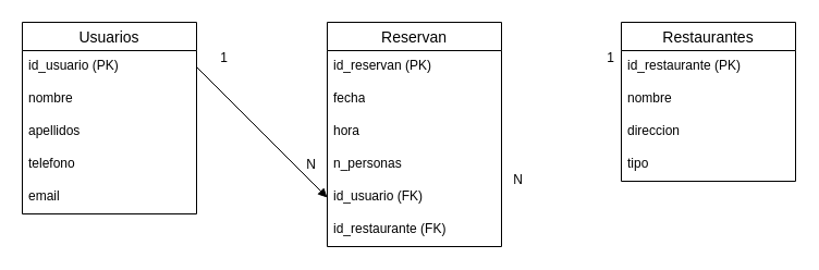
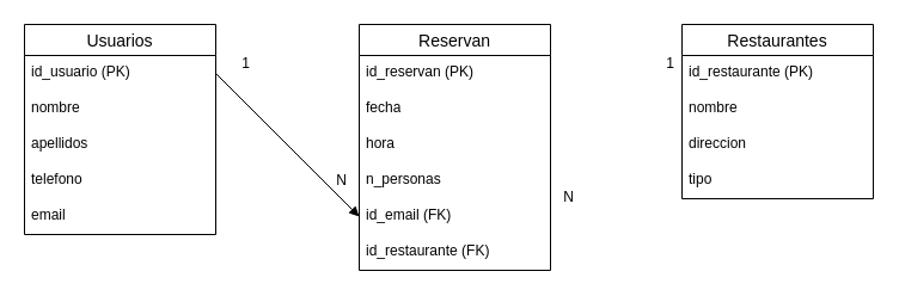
  <mxCell id="0" />
  <mxCell id="1" parent="0" />
  <mxCell id="2" value="Usuarios" style="swimlane;fontStyle=0;childLayout=stackLayout;horizontal=1;startSize=26;horizontalStack=0;resizeParent=1;resizeParentMax=0;resizeLast=0;collapsible=1;marginBottom=0;align=center;fontSize=14;" parent="1" vertex="1"><mxGeometry x="20" y="20" width="160" height="176" as="geometry" /></mxCell>
  <mxCell id="3" value="id_usuario (PK)" style="text;strokeColor=none;fillColor=none;spacingLeft=4;spacingRight=4;overflow=hidden;rotatable=0;points=[[0,0.5],[1,0.5]];portConstraint=eastwest;fontSize=12;whiteSpace=wrap;html=1;" parent="2" vertex="1"><mxGeometry y="26" width="160" height="30" as="geometry" /></mxCell>
  <mxCell id="4" value="nombre" style="text;strokeColor=none;fillColor=none;spacingLeft=4;spacingRight=4;overflow=hidden;rotatable=0;points=[[0,0.5],[1,0.5]];portConstraint=eastwest;fontSize=12;whiteSpace=wrap;html=1;" parent="2" vertex="1"><mxGeometry y="56" width="160" height="30" as="geometry" /></mxCell>
  <mxCell id="5" value="apellidos" style="text;strokeColor=none;fillColor=none;spacingLeft=4;spacingRight=4;overflow=hidden;rotatable=0;points=[[0,0.5],[1,0.5]];portConstraint=eastwest;fontSize=12;whiteSpace=wrap;html=1;" parent="2" vertex="1"><mxGeometry y="86" width="160" height="30" as="geometry" /></mxCell>
  <mxCell id="6" value="telefono" style="text;strokeColor=none;fillColor=none;spacingLeft=4;spacingRight=4;overflow=hidden;rotatable=0;points=[[0,0.5],[1,0.5]];portConstraint=eastwest;fontSize=12;whiteSpace=wrap;html=1;" parent="2" vertex="1"><mxGeometry y="116" width="160" height="30" as="geometry" /></mxCell>
  <mxCell id="7" value="email" style="text;strokeColor=none;fillColor=none;spacingLeft=4;spacingRight=4;overflow=hidden;rotatable=0;points=[[0,0.5],[1,0.5]];portConstraint=eastwest;fontSize=12;whiteSpace=wrap;html=1;" parent="2" vertex="1"><mxGeometry y="146" width="160" height="30" as="geometry" /></mxCell>
  <mxCell id="8" value="Reservan" style="swimlane;fontStyle=0;childLayout=stackLayout;horizontal=1;startSize=26;horizontalStack=0;resizeParent=1;resizeParentMax=0;resizeLast=0;collapsible=1;marginBottom=0;align=center;fontSize=14;" parent="1" vertex="1"><mxGeometry x="300" y="20" width="160" height="206" as="geometry" /></mxCell>
  <mxCell id="9" value="id_reservan (PK)" style="text;strokeColor=none;fillColor=none;spacingLeft=4;spacingRight=4;overflow=hidden;rotatable=0;points=[[0,0.5],[1,0.5]];portConstraint=eastwest;fontSize=12;whiteSpace=wrap;html=1;" parent="8" vertex="1"><mxGeometry y="26" width="160" height="30" as="geometry" /></mxCell>
  <mxCell id="10" value="fecha" style="text;strokeColor=none;fillColor=none;spacingLeft=4;spacingRight=4;overflow=hidden;rotatable=0;points=[[0,0.5],[1,0.5]];portConstraint=eastwest;fontSize=12;whiteSpace=wrap;html=1;" parent="8" vertex="1"><mxGeometry y="56" width="160" height="30" as="geometry" /></mxCell>
  <mxCell id="11" value="hora" style="text;strokeColor=none;fillColor=none;spacingLeft=4;spacingRight=4;overflow=hidden;rotatable=0;points=[[0,0.5],[1,0.5]];portConstraint=eastwest;fontSize=12;whiteSpace=wrap;html=1;" parent="8" vertex="1"><mxGeometry y="86" width="160" height="30" as="geometry" /></mxCell>
  <mxCell id="12" value="n_personas" style="text;strokeColor=none;fillColor=none;spacingLeft=4;spacingRight=4;overflow=hidden;rotatable=0;points=[[0,0.5],[1,0.5]];portConstraint=eastwest;fontSize=12;whiteSpace=wrap;html=1;" parent="8" vertex="1"><mxGeometry y="116" width="160" height="30" as="geometry" /></mxCell>
- <mxCell id="13" value="id_usuario (FK)" style="text;strokeColor=none;fillColor=none;spacingLeft=4;spacingRight=4;overflow=hidden;rotatable=0;points=[[0,0.5],[1,0.5]];portConstraint=eastwest;fontSize=12;whiteSpace=wrap;html=1;" parent="8" vertex="1"><mxGeometry y="146" width="160" height="30" as="geometry" /></mxCell>
+ <mxCell id="13" value="id_email (FK)" style="text;strokeColor=none;fillColor=none;spacingLeft=4;spacingRight=4;overflow=hidden;rotatable=0;points=[[0,0.5],[1,0.5]];portConstraint=eastwest;fontSize=12;whiteSpace=wrap;html=1;" parent="8" vertex="1"><mxGeometry y="146" width="160" height="30" as="geometry" /></mxCell>
  <mxCell id="14" value="id_restaurante (FK)" style="text;strokeColor=none;fillColor=none;spacingLeft=4;spacingRight=4;overflow=hidden;rotatable=0;points=[[0,0.5],[1,0.5]];portConstraint=eastwest;fontSize=12;whiteSpace=wrap;html=1;" parent="8" vertex="1"><mxGeometry y="176" width="160" height="30" as="geometry" /></mxCell>
  <mxCell id="15" value="Restaurantes" style="swimlane;fontStyle=0;childLayout=stackLayout;horizontal=1;startSize=26;horizontalStack=0;resizeParent=1;resizeParentMax=0;resizeLast=0;collapsible=1;marginBottom=0;align=center;fontSize=14;" parent="1" vertex="1"><mxGeometry x="570" y="20" width="160" height="146" as="geometry" /></mxCell>
  <mxCell id="16" value="id_restaurante (PK)" style="text;strokeColor=none;fillColor=none;spacingLeft=4;spacingRight=4;overflow=hidden;rotatable=0;points=[[0,0.5],[1,0.5]];portConstraint=eastwest;fontSize=12;whiteSpace=wrap;html=1;" parent="15" vertex="1"><mxGeometry y="26" width="160" height="30" as="geometry" /></mxCell>
  <mxCell id="17" value="nombre" style="text;strokeColor=none;fillColor=none;spacingLeft=4;spacingRight=4;overflow=hidden;rotatable=0;points=[[0,0.5],[1,0.5]];portConstraint=eastwest;fontSize=12;whiteSpace=wrap;html=1;" parent="15" vertex="1"><mxGeometry y="56" width="160" height="30" as="geometry" /></mxCell>
  <mxCell id="18" value="direccion" style="text;strokeColor=none;fillColor=none;spacingLeft=4;spacingRight=4;overflow=hidden;rotatable=0;points=[[0,0.5],[1,0.5]];portConstraint=eastwest;fontSize=12;whiteSpace=wrap;html=1;" parent="15" vertex="1"><mxGeometry y="86" width="160" height="30" as="geometry" /></mxCell>
  <mxCell id="19" value="tipo" style="text;strokeColor=none;fillColor=none;spacingLeft=4;spacingRight=4;overflow=hidden;rotatable=0;points=[[0,0.5],[1,0.5]];portConstraint=eastwest;fontSize=12;whiteSpace=wrap;html=1;" vertex="1" parent="15"><mxGeometry y="116" width="160" height="30" as="geometry" /></mxCell>
  <mxCell id="20" value="" style="endArrow=block;html=1;rounded=0;exitX=1;exitY=0.5;exitDx=0;exitDy=0;entryX=0;entryY=0.5;entryDx=0;entryDy=0;" parent="1" source="3" target="13" edge="1"><mxGeometry relative="1" as="geometry"><mxPoint x="310" y="150" as="sourcePoint" /><mxPoint x="470" y="150" as="targetPoint" /></mxGeometry></mxCell>
  <mxCell id="21" value="1" style="text;html=1;align=center;verticalAlign=middle;resizable=0;points=[];autosize=1;strokeColor=none;fillColor=none;" parent="1" vertex="1"><mxGeometry x="190" y="38" width="30" height="30" as="geometry" /></mxCell>
  <mxCell id="22" value="N" style="text;html=1;align=center;verticalAlign=middle;resizable=0;points=[];autosize=1;strokeColor=none;fillColor=none;" parent="1" vertex="1"><mxGeometry x="270" y="136" width="30" height="30" as="geometry" /></mxCell>
  <mxCell id="23" value="N" style="text;html=1;align=center;verticalAlign=middle;resizable=0;points=[];autosize=1;strokeColor=none;fillColor=none;" parent="1" vertex="1"><mxGeometry x="460" y="150" width="30" height="30" as="geometry" /></mxCell>
  <mxCell id="24" value="1" style="text;html=1;align=center;verticalAlign=middle;resizable=0;points=[];autosize=1;strokeColor=none;fillColor=none;" parent="1" vertex="1"><mxGeometry x="545" y="38" width="30" height="30" as="geometry" /></mxCell>
